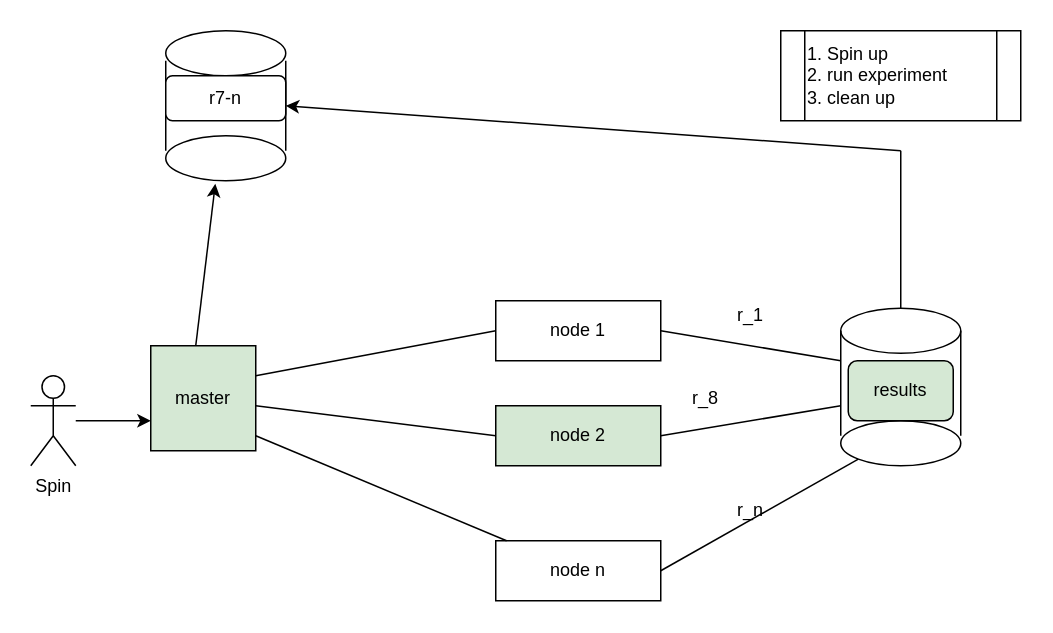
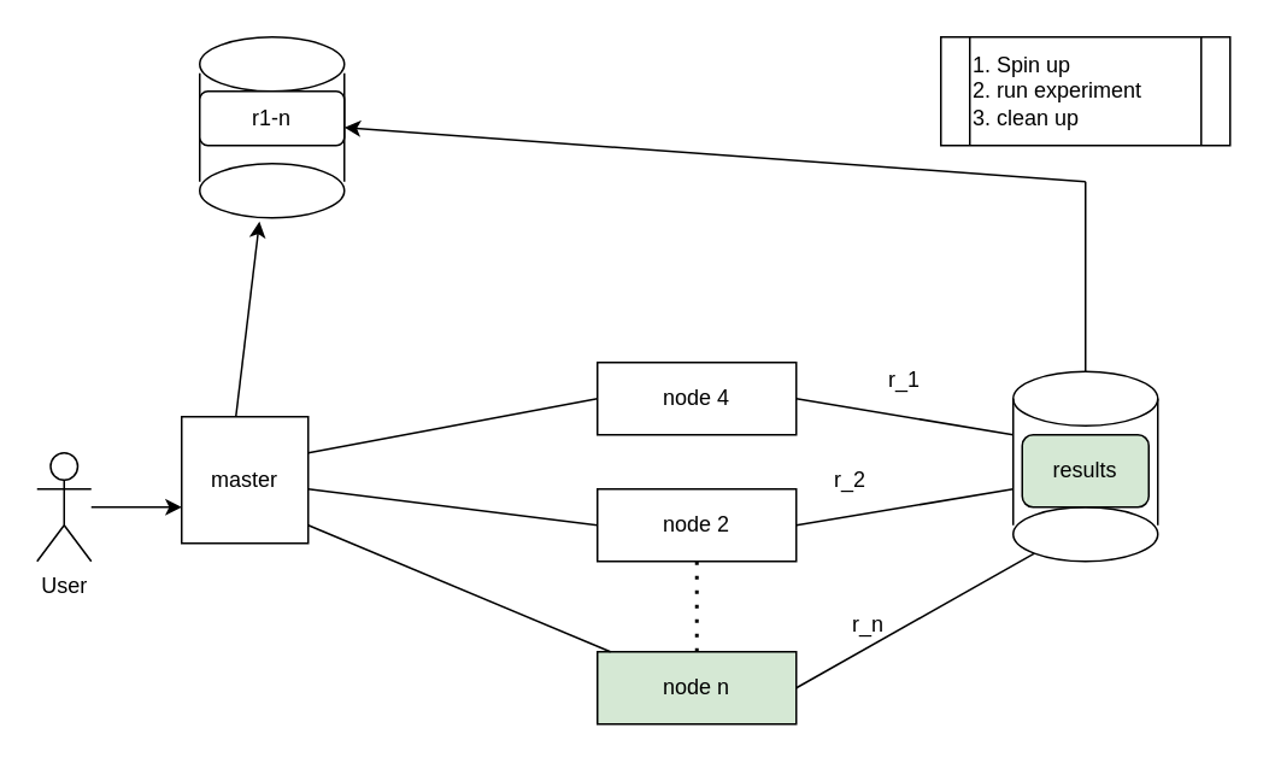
  <mxCell id="0" />
  <mxCell id="1" parent="0" />
- <mxCell id="2" value="node 1" style="rounded=0;whiteSpace=wrap;html=1;" vertex="1" parent="1"><mxGeometry x="330" y="200" width="110" height="40" as="geometry" /></mxCell>
- <mxCell id="3" value="node 2" style="rounded=0;whiteSpace=wrap;html=1;fillColor=#d5e8d4;" vertex="1" parent="1"><mxGeometry x="330" y="270" width="110" height="40" as="geometry" /></mxCell>
- <mxCell id="4" value="node n" style="rounded=0;whiteSpace=wrap;html=1;" vertex="1" parent="1"><mxGeometry x="330" y="360" width="110" height="40" as="geometry" /></mxCell>
+ <mxCell id="2" value="node 4" style="rounded=0;whiteSpace=wrap;html=1;" vertex="1" parent="1"><mxGeometry x="330" y="200" width="110" height="40" as="geometry" /></mxCell>
+ <mxCell id="3" value="node 2" style="rounded=0;whiteSpace=wrap;html=1;" vertex="1" parent="1"><mxGeometry x="330" y="270" width="110" height="40" as="geometry" /></mxCell>
+ <mxCell id="4" value="node n" style="rounded=0;whiteSpace=wrap;html=1;fillColor=#d5e8d4;" vertex="1" parent="1"><mxGeometry x="330" y="360" width="110" height="40" as="geometry" /></mxCell>
  <mxCell id="5" value="" style="endArrow=classic;html=1;rounded=0;" edge="1" parent="1"><mxGeometry width="50" height="50" relative="1" as="geometry"><mxPoint x="50" y="280" as="sourcePoint" /><mxPoint x="100" y="280" as="targetPoint" /></mxGeometry></mxCell>
- <mxCell id="6" value="master" style="whiteSpace=wrap;html=1;aspect=fixed;fillColor=#d5e8d4;" vertex="1" parent="1"><mxGeometry x="100" y="230" width="70" height="70" as="geometry" /></mxCell>
+ <mxCell id="6" value="master" style="whiteSpace=wrap;html=1;aspect=fixed;" vertex="1" parent="1"><mxGeometry x="100" y="230" width="70" height="70" as="geometry" /></mxCell>
  <mxCell id="7" value="" style="endArrow=none;html=1;rounded=0;entryX=0;entryY=0.5;entryDx=0;entryDy=0;" edge="1" parent="1" target="2"><mxGeometry width="50" height="50" relative="1" as="geometry"><mxPoint x="170" y="250" as="sourcePoint" /><mxPoint x="220" y="200" as="targetPoint" /></mxGeometry></mxCell>
  <mxCell id="8" value="" style="endArrow=none;html=1;rounded=0;entryX=0;entryY=0.5;entryDx=0;entryDy=0;" edge="1" parent="1" target="3"><mxGeometry width="50" height="50" relative="1" as="geometry"><mxPoint x="170" y="270" as="sourcePoint" /><mxPoint x="330" y="240" as="targetPoint" /></mxGeometry></mxCell>
  <mxCell id="9" value="" style="endArrow=none;html=1;rounded=0;" edge="1" parent="1" target="4"><mxGeometry width="50" height="50" relative="1" as="geometry"><mxPoint x="170" y="290" as="sourcePoint" /><mxPoint x="220" y="240" as="targetPoint" /></mxGeometry></mxCell>
+ <mxCell id="10" value="" style="endArrow=none;dashed=1;html=1;dashPattern=1 3;strokeWidth=2;rounded=0;exitX=0.5;exitY=0;exitDx=0;exitDy=0;entryX=0.5;entryY=1;entryDx=0;entryDy=0;" edge="1" parent="1" source="4" target="3"><mxGeometry width="50" height="50" relative="1" as="geometry"><mxPoint x="340" y="360" as="sourcePoint" /><mxPoint x="390" y="310" as="targetPoint" /></mxGeometry></mxCell>
  <mxCell id="11" value="" style="ellipse;whiteSpace=wrap;html=1;" vertex="1" parent="1"><mxGeometry x="110" y="20" width="80" height="30" as="geometry" /></mxCell>
  <mxCell id="12" value="" style="endArrow=none;html=1;rounded=0;" edge="1" parent="1"><mxGeometry width="50" height="50" relative="1" as="geometry"><mxPoint x="190" y="100" as="sourcePoint" /><mxPoint x="190" y="40" as="targetPoint" /></mxGeometry></mxCell>
  <mxCell id="13" value="" style="endArrow=none;html=1;rounded=0;" edge="1" parent="1"><mxGeometry width="50" height="50" relative="1" as="geometry"><mxPoint x="110" y="100" as="sourcePoint" /><mxPoint x="110" y="40" as="targetPoint" /></mxGeometry></mxCell>
  <mxCell id="14" value="" style="ellipse;whiteSpace=wrap;html=1;" vertex="1" parent="1"><mxGeometry x="110" y="90" width="80" height="30" as="geometry" /></mxCell>
- <mxCell id="15" value="r7-n" style="rounded=1;whiteSpace=wrap;html=1;" vertex="1" parent="1"><mxGeometry x="110" y="50" width="80" height="30" as="geometry" /></mxCell>
+ <mxCell id="15" value="r1-n" style="rounded=1;whiteSpace=wrap;html=1;" vertex="1" parent="1"><mxGeometry x="110" y="50" width="80" height="30" as="geometry" /></mxCell>
  <mxCell id="16" value="" style="endArrow=none;html=1;rounded=0;" edge="1" parent="1"><mxGeometry width="50" height="50" relative="1" as="geometry"><mxPoint x="440" y="220" as="sourcePoint" /><mxPoint x="560" y="240" as="targetPoint" /></mxGeometry></mxCell>
  <mxCell id="17" value="" style="ellipse;whiteSpace=wrap;html=1;" vertex="1" parent="1"><mxGeometry x="560" y="205" width="80" height="30" as="geometry" /></mxCell>
  <mxCell id="18" value="" style="endArrow=none;html=1;rounded=0;" edge="1" parent="1"><mxGeometry width="50" height="50" relative="1" as="geometry"><mxPoint x="560" y="290" as="sourcePoint" /><mxPoint x="560" y="220" as="targetPoint" /></mxGeometry></mxCell>
  <mxCell id="19" value="" style="endArrow=none;html=1;rounded=0;" edge="1" parent="1"><mxGeometry width="50" height="50" relative="1" as="geometry"><mxPoint x="640" y="290" as="sourcePoint" /><mxPoint x="640" y="220" as="targetPoint" /></mxGeometry></mxCell>
  <mxCell id="20" value="" style="ellipse;whiteSpace=wrap;html=1;" vertex="1" parent="1"><mxGeometry x="560" y="280" width="80" height="30" as="geometry" /></mxCell>
  <mxCell id="21" value="" style="endArrow=none;html=1;rounded=0;" edge="1" parent="1"><mxGeometry width="50" height="50" relative="1" as="geometry"><mxPoint x="440" y="290" as="sourcePoint" /><mxPoint x="560" y="270" as="targetPoint" /></mxGeometry></mxCell>
  <mxCell id="22" value="" style="endArrow=none;html=1;rounded=0;entryX=0;entryY=1;entryDx=0;entryDy=0;" edge="1" parent="1" target="20"><mxGeometry width="50" height="50" relative="1" as="geometry"><mxPoint x="440" y="380" as="sourcePoint" /><mxPoint x="560" y="400" as="targetPoint" /></mxGeometry></mxCell>
- <mxCell id="23" value="r_n" style="text;html=1;strokeColor=none;fillColor=none;align=center;verticalAlign=middle;whiteSpace=wrap;rounded=0;" vertex="1" parent="1"><mxGeometry x="470" y="325" width="60" height="30" as="geometry" /></mxCell>
- <mxCell id="24" value="r_8" style="text;html=1;strokeColor=none;fillColor=none;align=center;verticalAlign=middle;whiteSpace=wrap;rounded=0;" vertex="1" parent="1"><mxGeometry x="440" y="250" width="60" height="30" as="geometry" /></mxCell>
+ <mxCell id="23" value="r_n" style="text;html=1;strokeColor=none;fillColor=none;align=center;verticalAlign=middle;whiteSpace=wrap;rounded=0;" vertex="1" parent="1"><mxGeometry x="450" y="330" width="60" height="30" as="geometry" /></mxCell>
+ <mxCell id="24" value="r_2" style="text;html=1;strokeColor=none;fillColor=none;align=center;verticalAlign=middle;whiteSpace=wrap;rounded=0;" vertex="1" parent="1"><mxGeometry x="440" y="250" width="60" height="30" as="geometry" /></mxCell>
  <mxCell id="25" value="r_1" style="text;html=1;strokeColor=none;fillColor=none;align=center;verticalAlign=middle;whiteSpace=wrap;rounded=0;" vertex="1" parent="1"><mxGeometry x="470" y="195" width="60" height="30" as="geometry" /></mxCell>
  <mxCell id="26" value="" style="endArrow=classic;html=1;rounded=0;entryX=0.413;entryY=1.067;entryDx=0;entryDy=0;entryPerimeter=0;" edge="1" parent="1" target="14"><mxGeometry width="50" height="50" relative="1" as="geometry"><mxPoint x="130" y="230" as="sourcePoint" /><mxPoint x="180" y="180" as="targetPoint" /></mxGeometry></mxCell>
  <mxCell id="27" value="" style="endArrow=none;html=1;rounded=0;" edge="1" parent="1"><mxGeometry width="50" height="50" relative="1" as="geometry"><mxPoint x="600" y="205" as="sourcePoint" /><mxPoint x="600" y="100" as="targetPoint" /></mxGeometry></mxCell>
  <mxCell id="28" value="" style="endArrow=classic;html=1;rounded=0;" edge="1" parent="1"><mxGeometry width="50" height="50" relative="1" as="geometry"><mxPoint x="600" y="100" as="sourcePoint" /><mxPoint x="190" y="70" as="targetPoint" /></mxGeometry></mxCell>
  <mxCell id="29" value="results" style="rounded=1;whiteSpace=wrap;html=1;fillColor=#d5e8d4;" vertex="1" parent="1"><mxGeometry x="565" y="240" width="70" height="40" as="geometry" /></mxCell>
  <mxCell id="30" value="&lt;div align=&quot;left&quot;&gt;1. Spin up &lt;br&gt;&lt;/div&gt;&lt;div align=&quot;left&quot;&gt;2. run experiment&lt;/div&gt;&lt;div align=&quot;left&quot;&gt;3. clean up&lt;br&gt;&lt;/div&gt;" style="shape=process;whiteSpace=wrap;html=1;backgroundOutline=1;align=left;" vertex="1" parent="1"><mxGeometry x="520" y="20" width="160" height="60" as="geometry" /></mxCell>
- <mxCell id="31" value="Spin" style="shape=umlActor;verticalLabelPosition=bottom;verticalAlign=top;html=1;outlineConnect=0;" vertex="1" parent="1"><mxGeometry x="20" y="250" width="30" height="60" as="geometry" /></mxCell>
+ <mxCell id="31" value="User" style="shape=umlActor;verticalLabelPosition=bottom;verticalAlign=top;html=1;outlineConnect=0;" vertex="1" parent="1"><mxGeometry x="20" y="250" width="30" height="60" as="geometry" /></mxCell>
